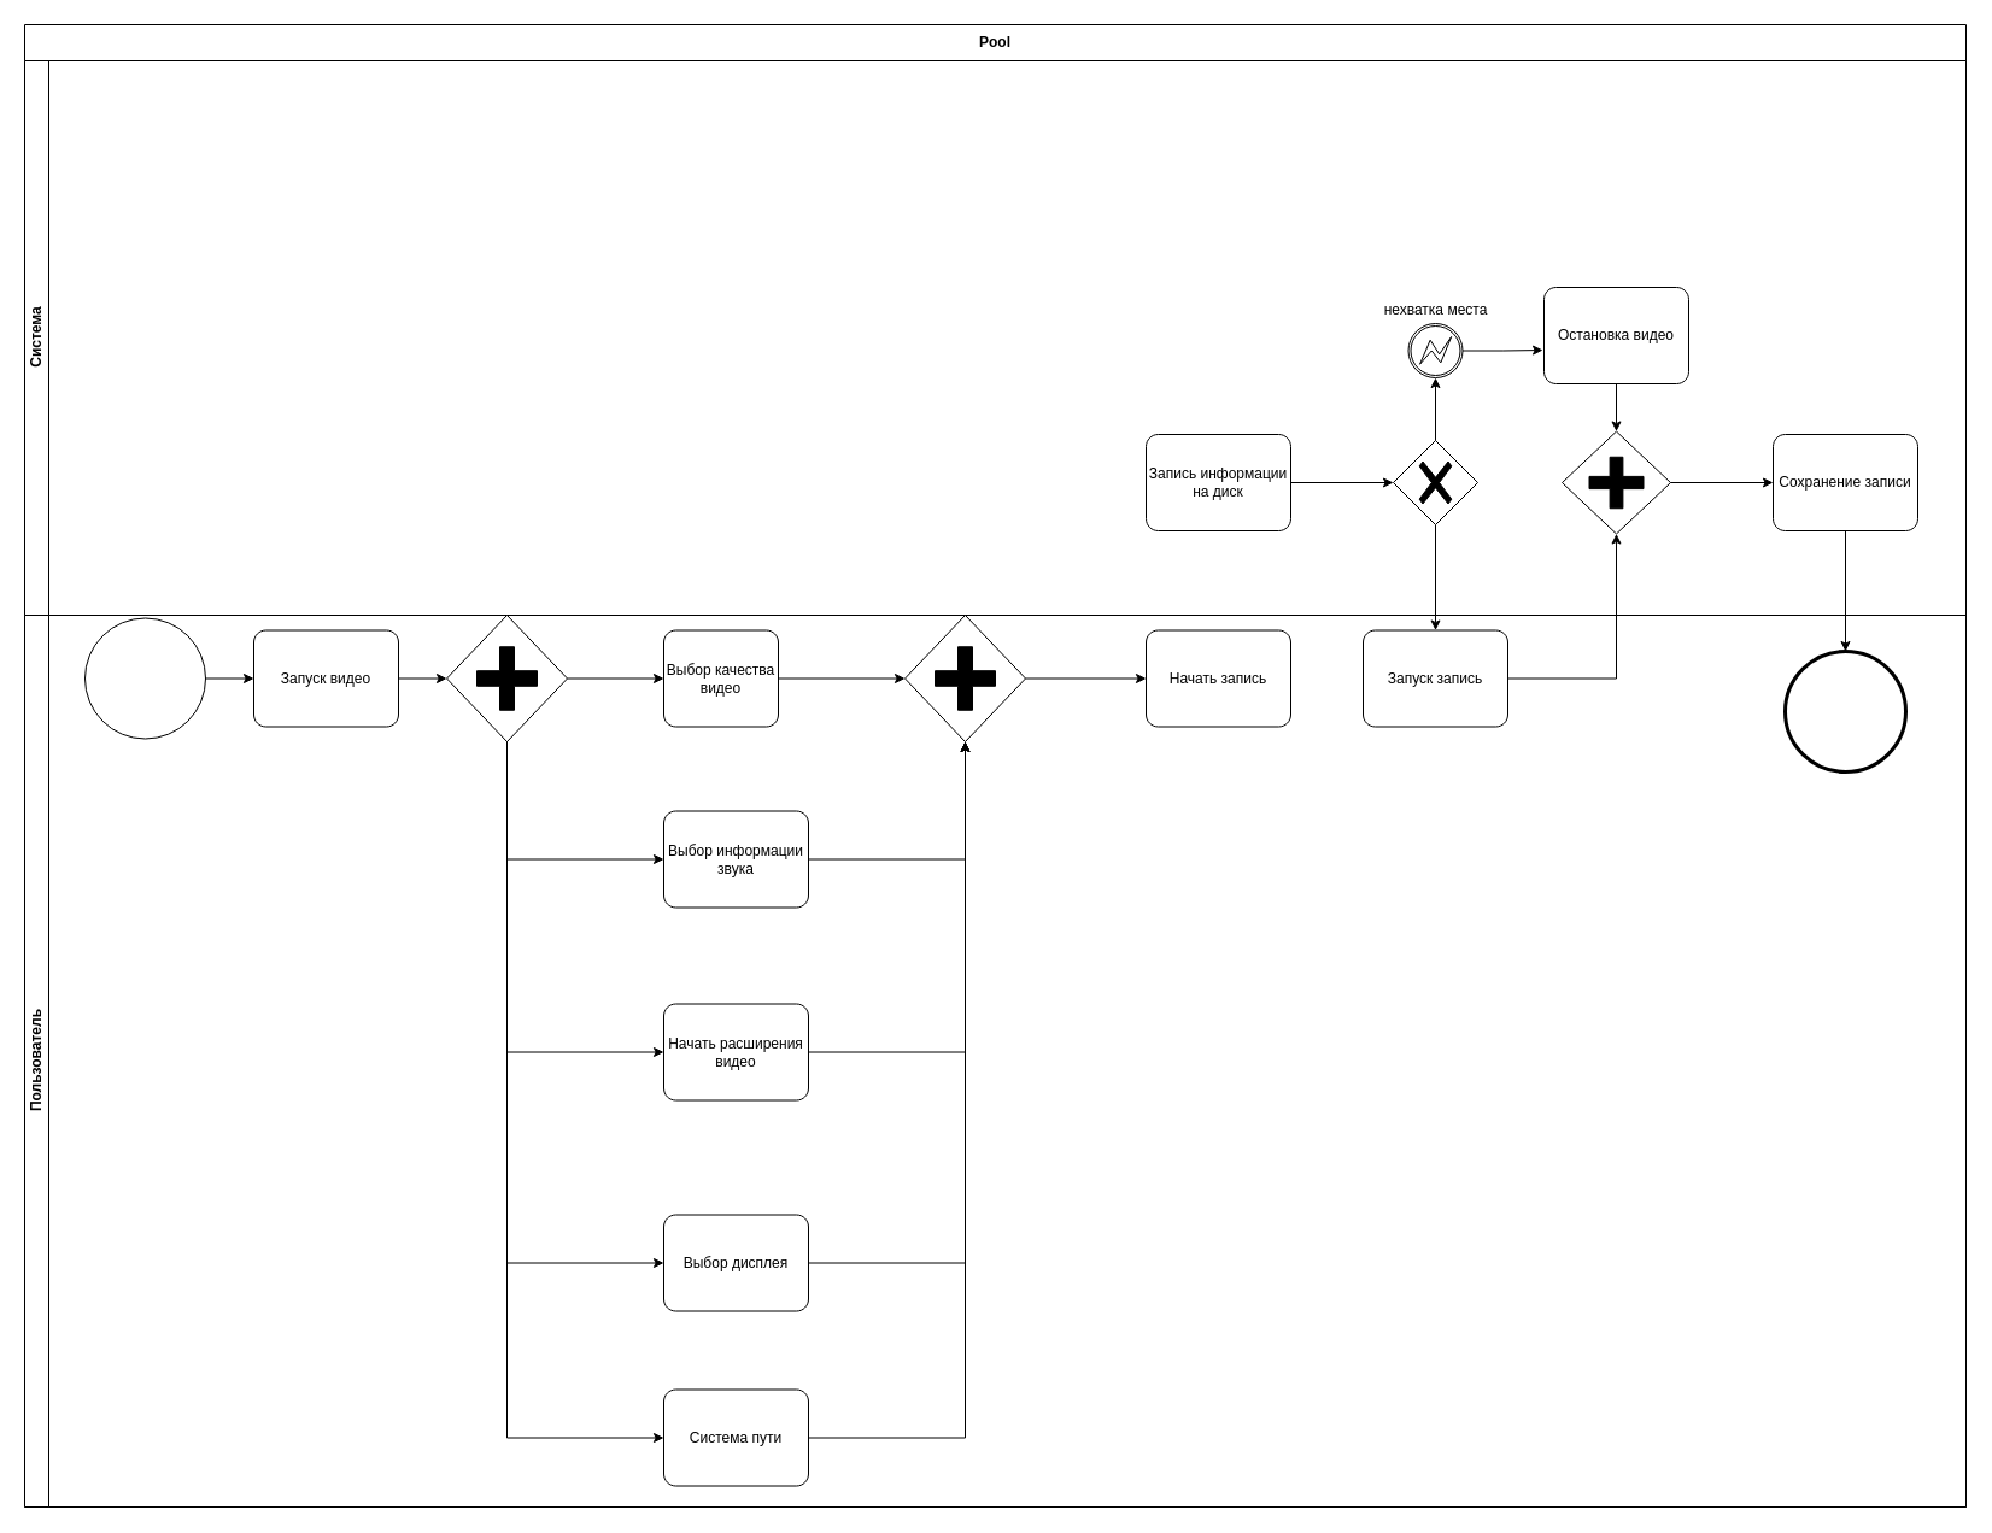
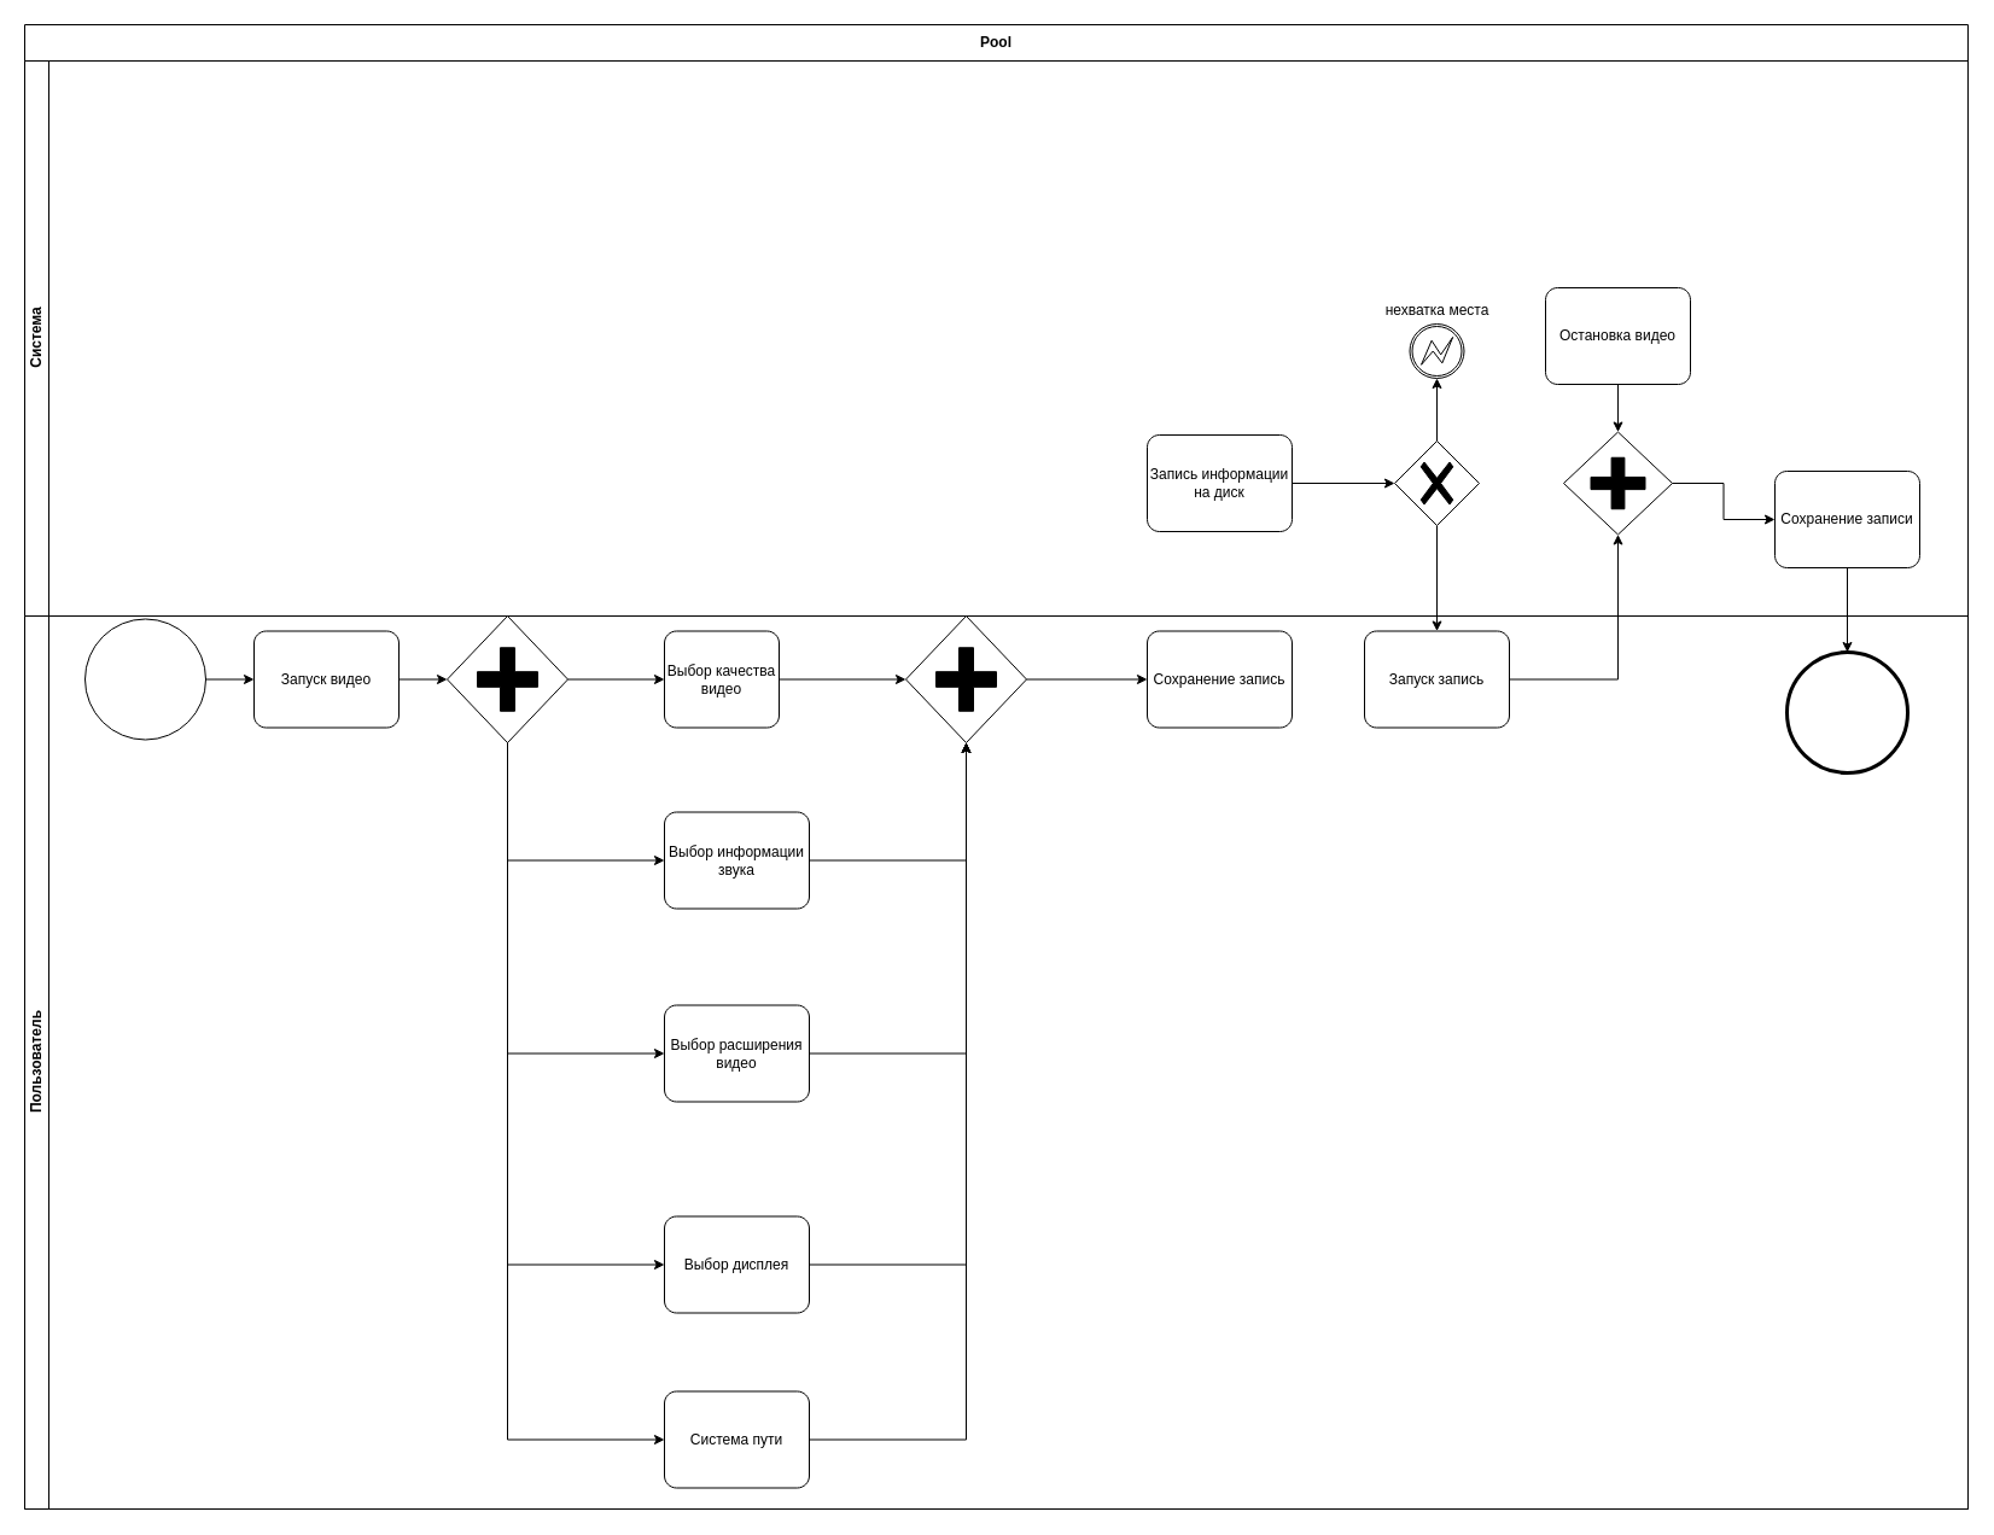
  <mxCell id="0" />
  <mxCell id="1" parent="0" />
  <mxCell id="2" value="Pool" style="swimlane;html=1;childLayout=stackLayout;resizeParent=1;resizeParentMax=0;horizontal=1;startSize=30;horizontalStack=0;whiteSpace=wrap;" parent="1" vertex="1"><mxGeometry x="20" y="20" width="1610" height="1230" as="geometry" /></mxCell>
  <mxCell id="3" style="edgeStyle=orthogonalEdgeStyle;rounded=0;orthogonalLoop=1;jettySize=auto;html=1;exitX=0.5;exitY=1;exitDx=0;exitDy=0;exitPerimeter=0;entryX=0.5;entryY=0;entryDx=0;entryDy=0;entryPerimeter=0;" parent="2" source="7" target="29" edge="1"><mxGeometry relative="1" as="geometry" /></mxCell>
  <mxCell id="4" value="Система" style="swimlane;html=1;startSize=20;horizontal=0;" parent="2" vertex="1"><mxGeometry y="30" width="1610" height="460" as="geometry" /></mxCell>
  <mxCell id="5" value="Запись информации&lt;br&gt;на диск" style="points=[[0.25,0,0],[0.5,0,0],[0.75,0,0],[1,0.25,0],[1,0.5,0],[1,0.75,0],[0.75,1,0],[0.5,1,0],[0.25,1,0],[0,0.75,0],[0,0.5,0],[0,0.25,0]];shape=mxgraph.bpmn.task;whiteSpace=wrap;rectStyle=rounded;size=10;html=1;container=1;expand=0;collapsible=0;taskMarker=abstract;" parent="4" vertex="1"><mxGeometry x="930" y="310" width="120" height="80" as="geometry" /></mxCell>
  <mxCell id="6" value="нехватка места" style="points=[[0.145,0.145,0],[0.5,0,0],[0.855,0.145,0],[1,0.5,0],[0.855,0.855,0],[0.5,1,0],[0.145,0.855,0],[0,0.5,0]];shape=mxgraph.bpmn.event;html=1;verticalLabelPosition=bottom;labelBackgroundColor=#ffffff;verticalAlign=top;align=center;perimeter=ellipsePerimeter;outlineConnect=0;aspect=fixed;outline=boundInt;symbol=error;spacingTop=-70;" parent="4" vertex="1"><mxGeometry x="1147.5" y="218" width="45" height="45" as="geometry" /></mxCell>
  <mxCell id="7" value="" style="points=[[0.25,0.25,0],[0.5,0,0],[0.75,0.25,0],[1,0.5,0],[0.75,0.75,0],[0.5,1,0],[0.25,0.75,0],[0,0.5,0]];shape=mxgraph.bpmn.gateway2;html=1;verticalLabelPosition=bottom;labelBackgroundColor=#ffffff;verticalAlign=top;align=center;perimeter=rhombusPerimeter;outlineConnect=0;outline=none;symbol=none;gwType=exclusive;" parent="4" vertex="1"><mxGeometry x="1135" y="315" width="70" height="70" as="geometry" /></mxCell>
  <mxCell id="8" style="edgeStyle=orthogonalEdgeStyle;rounded=0;orthogonalLoop=1;jettySize=auto;html=1;exitX=1;exitY=0.5;exitDx=0;exitDy=0;exitPerimeter=0;entryX=0;entryY=0.5;entryDx=0;entryDy=0;entryPerimeter=0;" parent="4" source="5" target="7" edge="1"><mxGeometry relative="1" as="geometry" /></mxCell>
  <mxCell id="9" style="edgeStyle=orthogonalEdgeStyle;rounded=0;orthogonalLoop=1;jettySize=auto;html=1;exitX=0.5;exitY=0;exitDx=0;exitDy=0;exitPerimeter=0;entryX=0.5;entryY=1;entryDx=0;entryDy=0;entryPerimeter=0;" parent="4" source="7" target="6" edge="1"><mxGeometry relative="1" as="geometry" /></mxCell>
  <mxCell id="10" value="Остановка видео" style="points=[[0.25,0,0],[0.5,0,0],[0.75,0,0],[1,0.25,0],[1,0.5,0],[1,0.75,0],[0.75,1,0],[0.5,1,0],[0.25,1,0],[0,0.75,0],[0,0.5,0],[0,0.25,0]];shape=mxgraph.bpmn.task;whiteSpace=wrap;rectStyle=rounded;size=10;html=1;container=1;expand=0;collapsible=0;taskMarker=abstract;" parent="4" vertex="1"><mxGeometry x="1260" y="188" width="120" height="80" as="geometry" /></mxCell>
- <mxCell id="11" value="Сохранение записи" style="points=[[0.25,0,0],[0.5,0,0],[0.75,0,0],[1,0.25,0],[1,0.5,0],[1,0.75,0],[0.75,1,0],[0.5,1,0],[0.25,1,0],[0,0.75,0],[0,0.5,0],[0,0.25,0]];shape=mxgraph.bpmn.task;whiteSpace=wrap;rectStyle=rounded;size=10;html=1;container=1;expand=0;collapsible=0;taskMarker=abstract;" parent="4" vertex="1"><mxGeometry x="1450" y="310" width="120" height="80" as="geometry" /></mxCell>
- <mxCell id="12" style="edgeStyle=orthogonalEdgeStyle;rounded=0;orthogonalLoop=1;jettySize=auto;html=1;exitX=1;exitY=0.5;exitDx=0;exitDy=0;exitPerimeter=0;entryX=-0.008;entryY=0.65;entryDx=0;entryDy=0;entryPerimeter=0;" parent="4" source="6" target="10" edge="1"><mxGeometry relative="1" as="geometry" /></mxCell>
+ <mxCell id="11" value="Сохранение записи" style="points=[[0.25,0,0],[0.5,0,0],[0.75,0,0],[1,0.25,0],[1,0.5,0],[1,0.75,0],[0.75,1,0],[0.5,1,0],[0.25,1,0],[0,0.75,0],[0,0.5,0],[0,0.25,0]];shape=mxgraph.bpmn.task;whiteSpace=wrap;rectStyle=rounded;size=10;html=1;container=1;expand=0;collapsible=0;taskMarker=abstract;" parent="4" vertex="1"><mxGeometry x="1450" y="340" width="120" height="80" as="geometry" /></mxCell>
  <mxCell id="13" value="" style="points=[[0.25,0.25,0],[0.5,0,0],[0.75,0.25,0],[1,0.5,0],[0.75,0.75,0],[0.5,1,0],[0.25,0.75,0],[0,0.5,0]];shape=mxgraph.bpmn.gateway2;html=1;verticalLabelPosition=bottom;labelBackgroundColor=#ffffff;verticalAlign=top;align=center;perimeter=rhombusPerimeter;outlineConnect=0;outline=none;symbol=none;gwType=parallel;" vertex="1" parent="4"><mxGeometry x="1275" y="307.5" width="90" height="85" as="geometry" /></mxCell>
  <mxCell id="14" style="edgeStyle=orthogonalEdgeStyle;rounded=0;orthogonalLoop=1;jettySize=auto;html=1;exitX=0.5;exitY=1;exitDx=0;exitDy=0;exitPerimeter=0;entryX=0.5;entryY=0;entryDx=0;entryDy=0;entryPerimeter=0;" edge="1" parent="4" source="10" target="13"><mxGeometry relative="1" as="geometry" /></mxCell>
  <mxCell id="15" style="edgeStyle=orthogonalEdgeStyle;rounded=0;orthogonalLoop=1;jettySize=auto;html=1;exitX=1;exitY=0.5;exitDx=0;exitDy=0;exitPerimeter=0;entryX=0;entryY=0.5;entryDx=0;entryDy=0;entryPerimeter=0;" edge="1" parent="4" source="13" target="11"><mxGeometry relative="1" as="geometry" /></mxCell>
  <mxCell id="16" value="Пользователь" style="swimlane;html=1;startSize=20;horizontal=0;" parent="2" vertex="1"><mxGeometry y="490" width="1610" height="740" as="geometry" /></mxCell>
  <mxCell id="17" value="" style="points=[[0.25,0.25,0],[0.5,0,0],[0.75,0.25,0],[1,0.5,0],[0.75,0.75,0],[0.5,1,0],[0.25,0.75,0],[0,0.5,0]];shape=mxgraph.bpmn.gateway2;html=1;verticalLabelPosition=bottom;labelBackgroundColor=#ffffff;verticalAlign=top;align=center;perimeter=rhombusPerimeter;outlineConnect=0;outline=none;symbol=none;gwType=parallel;" parent="16" vertex="1"><mxGeometry x="350" width="100" height="105" as="geometry" /></mxCell>
  <mxCell id="18" value="Выбор качества&lt;br&gt;видео" style="points=[[0.25,0,0],[0.5,0,0],[0.75,0,0],[1,0.25,0],[1,0.5,0],[1,0.75,0],[0.75,1,0],[0.5,1,0],[0.25,1,0],[0,0.75,0],[0,0.5,0],[0,0.25,0]];shape=mxgraph.bpmn.task;whiteSpace=wrap;rectStyle=rounded;size=10;html=1;container=1;expand=0;collapsible=0;taskMarker=abstract;" parent="16" vertex="1"><mxGeometry x="530" y="12.5" width="95" height="80" as="geometry" /></mxCell>
  <mxCell id="19" style="edgeStyle=orthogonalEdgeStyle;rounded=0;orthogonalLoop=1;jettySize=auto;html=1;exitX=1;exitY=0.5;exitDx=0;exitDy=0;exitPerimeter=0;entryX=0;entryY=0.5;entryDx=0;entryDy=0;entryPerimeter=0;" parent="16" source="17" target="18" edge="1"><mxGeometry relative="1" as="geometry" /></mxCell>
  <mxCell id="20" value="Выбор информации&lt;br&gt;звука" style="points=[[0.25,0,0],[0.5,0,0],[0.75,0,0],[1,0.25,0],[1,0.5,0],[1,0.75,0],[0.75,1,0],[0.5,1,0],[0.25,1,0],[0,0.75,0],[0,0.5,0],[0,0.25,0]];shape=mxgraph.bpmn.task;whiteSpace=wrap;rectStyle=rounded;size=10;html=1;container=1;expand=0;collapsible=0;taskMarker=abstract;" parent="16" vertex="1"><mxGeometry x="530" y="162.5" width="120" height="80" as="geometry" /></mxCell>
  <mxCell id="21" style="edgeStyle=orthogonalEdgeStyle;rounded=0;orthogonalLoop=1;jettySize=auto;html=1;exitX=0.5;exitY=1;exitDx=0;exitDy=0;exitPerimeter=0;entryX=0;entryY=0.5;entryDx=0;entryDy=0;entryPerimeter=0;" parent="16" source="17" target="20" edge="1"><mxGeometry relative="1" as="geometry" /></mxCell>
- <mxCell id="22" value="Начать расширения&lt;br&gt;видео" style="points=[[0.25,0,0],[0.5,0,0],[0.75,0,0],[1,0.25,0],[1,0.5,0],[1,0.75,0],[0.75,1,0],[0.5,1,0],[0.25,1,0],[0,0.75,0],[0,0.5,0],[0,0.25,0]];shape=mxgraph.bpmn.task;whiteSpace=wrap;rectStyle=rounded;size=10;html=1;container=1;expand=0;collapsible=0;taskMarker=abstract;" parent="16" vertex="1"><mxGeometry x="530" y="322.5" width="120" height="80" as="geometry" /></mxCell>
+ <mxCell id="22" value="Выбор расширения&lt;br&gt;видео" style="points=[[0.25,0,0],[0.5,0,0],[0.75,0,0],[1,0.25,0],[1,0.5,0],[1,0.75,0],[0.75,1,0],[0.5,1,0],[0.25,1,0],[0,0.75,0],[0,0.5,0],[0,0.25,0]];shape=mxgraph.bpmn.task;whiteSpace=wrap;rectStyle=rounded;size=10;html=1;container=1;expand=0;collapsible=0;taskMarker=abstract;" parent="16" vertex="1"><mxGeometry x="530" y="322.5" width="120" height="80" as="geometry" /></mxCell>
  <mxCell id="23" style="edgeStyle=orthogonalEdgeStyle;rounded=0;orthogonalLoop=1;jettySize=auto;html=1;exitX=0.5;exitY=1;exitDx=0;exitDy=0;exitPerimeter=0;entryX=0;entryY=0.5;entryDx=0;entryDy=0;entryPerimeter=0;" parent="16" source="17" target="22" edge="1"><mxGeometry relative="1" as="geometry" /></mxCell>
  <mxCell id="24" value="Выбор дисплея" style="points=[[0.25,0,0],[0.5,0,0],[0.75,0,0],[1,0.25,0],[1,0.5,0],[1,0.75,0],[0.75,1,0],[0.5,1,0],[0.25,1,0],[0,0.75,0],[0,0.5,0],[0,0.25,0]];shape=mxgraph.bpmn.task;whiteSpace=wrap;rectStyle=rounded;size=10;html=1;container=1;expand=0;collapsible=0;taskMarker=abstract;" parent="16" vertex="1"><mxGeometry x="530" y="497.5" width="120" height="80" as="geometry" /></mxCell>
  <mxCell id="25" style="edgeStyle=orthogonalEdgeStyle;rounded=0;orthogonalLoop=1;jettySize=auto;html=1;exitX=0.5;exitY=1;exitDx=0;exitDy=0;exitPerimeter=0;entryX=0;entryY=0.5;entryDx=0;entryDy=0;entryPerimeter=0;" parent="16" source="17" target="24" edge="1"><mxGeometry relative="1" as="geometry" /></mxCell>
  <mxCell id="26" value="" style="points=[[0.145,0.145,0],[0.5,0,0],[0.855,0.145,0],[1,0.5,0],[0.855,0.855,0],[0.5,1,0],[0.145,0.855,0],[0,0.5,0]];shape=mxgraph.bpmn.event;html=1;verticalLabelPosition=bottom;labelBackgroundColor=#ffffff;verticalAlign=top;align=center;perimeter=ellipsePerimeter;outlineConnect=0;aspect=fixed;outline=end;symbol=terminate2;" parent="16" vertex="1"><mxGeometry x="1460" y="30" width="100" height="100" as="geometry" /></mxCell>
  <mxCell id="27" value="" style="points=[[0.145,0.145,0],[0.5,0,0],[0.855,0.145,0],[1,0.5,0],[0.855,0.855,0],[0.5,1,0],[0.145,0.855,0],[0,0.5,0]];shape=mxgraph.bpmn.event;html=1;verticalLabelPosition=bottom;labelBackgroundColor=#ffffff;verticalAlign=top;align=center;perimeter=ellipsePerimeter;outlineConnect=0;aspect=fixed;outline=standard;symbol=general;" parent="16" vertex="1"><mxGeometry x="50" y="2.5" width="100" height="100" as="geometry" /></mxCell>
- <mxCell id="28" value="Начать запись" style="points=[[0.25,0,0],[0.5,0,0],[0.75,0,0],[1,0.25,0],[1,0.5,0],[1,0.75,0],[0.75,1,0],[0.5,1,0],[0.25,1,0],[0,0.75,0],[0,0.5,0],[0,0.25,0]];shape=mxgraph.bpmn.task;whiteSpace=wrap;rectStyle=rounded;size=10;html=1;container=1;expand=0;collapsible=0;taskMarker=abstract;" parent="16" vertex="1"><mxGeometry x="930" y="12.5" width="120" height="80" as="geometry" /></mxCell>
+ <mxCell id="28" value="Сохранение запись" style="points=[[0.25,0,0],[0.5,0,0],[0.75,0,0],[1,0.25,0],[1,0.5,0],[1,0.75,0],[0.75,1,0],[0.5,1,0],[0.25,1,0],[0,0.75,0],[0,0.5,0],[0,0.25,0]];shape=mxgraph.bpmn.task;whiteSpace=wrap;rectStyle=rounded;size=10;html=1;container=1;expand=0;collapsible=0;taskMarker=abstract;" parent="16" vertex="1"><mxGeometry x="930" y="12.5" width="120" height="80" as="geometry" /></mxCell>
  <mxCell id="29" value="Запуск запись" style="points=[[0.25,0,0],[0.5,0,0],[0.75,0,0],[1,0.25,0],[1,0.5,0],[1,0.75,0],[0.75,1,0],[0.5,1,0],[0.25,1,0],[0,0.75,0],[0,0.5,0],[0,0.25,0]];shape=mxgraph.bpmn.task;whiteSpace=wrap;rectStyle=rounded;size=10;html=1;container=1;expand=0;collapsible=0;taskMarker=abstract;" parent="16" vertex="1"><mxGeometry x="1110" y="12.5" width="120" height="80" as="geometry" /></mxCell>
  <mxCell id="30" value="Запуск видео" style="points=[[0.25,0,0],[0.5,0,0],[0.75,0,0],[1,0.25,0],[1,0.5,0],[1,0.75,0],[0.75,1,0],[0.5,1,0],[0.25,1,0],[0,0.75,0],[0,0.5,0],[0,0.25,0]];shape=mxgraph.bpmn.task;whiteSpace=wrap;rectStyle=rounded;size=10;html=1;container=1;expand=0;collapsible=0;taskMarker=abstract;" parent="16" vertex="1"><mxGeometry x="190" y="12.5" width="120" height="80" as="geometry" /></mxCell>
  <mxCell id="31" style="edgeStyle=orthogonalEdgeStyle;rounded=0;orthogonalLoop=1;jettySize=auto;html=1;exitX=1;exitY=0.5;exitDx=0;exitDy=0;exitPerimeter=0;entryX=0;entryY=0.5;entryDx=0;entryDy=0;entryPerimeter=0;" parent="16" source="27" target="30" edge="1"><mxGeometry relative="1" as="geometry" /></mxCell>
  <mxCell id="32" style="edgeStyle=orthogonalEdgeStyle;rounded=0;orthogonalLoop=1;jettySize=auto;html=1;exitX=1;exitY=0.5;exitDx=0;exitDy=0;exitPerimeter=0;entryX=0;entryY=0.5;entryDx=0;entryDy=0;entryPerimeter=0;" parent="16" source="30" target="17" edge="1"><mxGeometry relative="1" as="geometry" /></mxCell>
  <mxCell id="33" style="edgeStyle=orthogonalEdgeStyle;rounded=0;orthogonalLoop=1;jettySize=auto;html=1;exitX=0.5;exitY=1;exitDx=0;exitDy=0;exitPerimeter=0;entryX=0;entryY=0.5;entryDx=0;entryDy=0;entryPerimeter=0;" parent="16" source="17" target="40" edge="1"><mxGeometry relative="1" as="geometry" /></mxCell>
  <mxCell id="34" value="" style="points=[[0.25,0.25,0],[0.5,0,0],[0.75,0.25,0],[1,0.5,0],[0.75,0.75,0],[0.5,1,0],[0.25,0.75,0],[0,0.5,0]];shape=mxgraph.bpmn.gateway2;html=1;verticalLabelPosition=bottom;labelBackgroundColor=#ffffff;verticalAlign=top;align=center;perimeter=rhombusPerimeter;outlineConnect=0;outline=none;symbol=none;gwType=parallel;" parent="16" vertex="1"><mxGeometry x="730" width="100" height="105" as="geometry" /></mxCell>
  <mxCell id="35" style="edgeStyle=orthogonalEdgeStyle;rounded=0;orthogonalLoop=1;jettySize=auto;html=1;exitX=1;exitY=0.5;exitDx=0;exitDy=0;exitPerimeter=0;entryX=0;entryY=0.5;entryDx=0;entryDy=0;entryPerimeter=0;" parent="16" source="34" target="28" edge="1"><mxGeometry relative="1" as="geometry" /></mxCell>
  <mxCell id="36" style="edgeStyle=orthogonalEdgeStyle;rounded=0;orthogonalLoop=1;jettySize=auto;html=1;exitX=1;exitY=0.5;exitDx=0;exitDy=0;exitPerimeter=0;entryX=0.5;entryY=1;entryDx=0;entryDy=0;entryPerimeter=0;" parent="16" source="24" target="34" edge="1"><mxGeometry relative="1" as="geometry" /></mxCell>
  <mxCell id="37" style="edgeStyle=orthogonalEdgeStyle;rounded=0;orthogonalLoop=1;jettySize=auto;html=1;exitX=1;exitY=0.5;exitDx=0;exitDy=0;exitPerimeter=0;entryX=0.5;entryY=1;entryDx=0;entryDy=0;entryPerimeter=0;" parent="16" source="22" target="34" edge="1"><mxGeometry relative="1" as="geometry" /></mxCell>
  <mxCell id="38" style="edgeStyle=orthogonalEdgeStyle;rounded=0;orthogonalLoop=1;jettySize=auto;html=1;exitX=1;exitY=0.5;exitDx=0;exitDy=0;exitPerimeter=0;entryX=0.5;entryY=1;entryDx=0;entryDy=0;entryPerimeter=0;" parent="16" source="20" target="34" edge="1"><mxGeometry relative="1" as="geometry" /></mxCell>
  <mxCell id="39" style="edgeStyle=orthogonalEdgeStyle;rounded=0;orthogonalLoop=1;jettySize=auto;html=1;exitX=1;exitY=0.5;exitDx=0;exitDy=0;exitPerimeter=0;entryX=0;entryY=0.5;entryDx=0;entryDy=0;entryPerimeter=0;" parent="16" source="18" target="34" edge="1"><mxGeometry relative="1" as="geometry" /></mxCell>
  <mxCell id="40" value="Система пути" style="points=[[0.25,0,0],[0.5,0,0],[0.75,0,0],[1,0.25,0],[1,0.5,0],[1,0.75,0],[0.75,1,0],[0.5,1,0],[0.25,1,0],[0,0.75,0],[0,0.5,0],[0,0.25,0]];shape=mxgraph.bpmn.task;whiteSpace=wrap;rectStyle=rounded;size=10;html=1;container=1;expand=0;collapsible=0;taskMarker=abstract;" parent="16" vertex="1"><mxGeometry x="530" y="642.5" width="120" height="80" as="geometry" /></mxCell>
  <mxCell id="41" style="edgeStyle=orthogonalEdgeStyle;rounded=0;orthogonalLoop=1;jettySize=auto;html=1;exitX=1;exitY=0.5;exitDx=0;exitDy=0;exitPerimeter=0;" parent="16" source="40" target="34" edge="1"><mxGeometry relative="1" as="geometry" /></mxCell>
  <mxCell id="42" style="edgeStyle=orthogonalEdgeStyle;rounded=0;orthogonalLoop=1;jettySize=auto;html=1;exitX=1;exitY=0.5;exitDx=0;exitDy=0;exitPerimeter=0;entryX=0.5;entryY=1;entryDx=0;entryDy=0;entryPerimeter=0;" edge="1" parent="2" source="29" target="13"><mxGeometry relative="1" as="geometry" /></mxCell>
  <mxCell id="43" style="edgeStyle=orthogonalEdgeStyle;rounded=0;orthogonalLoop=1;jettySize=auto;html=1;exitX=0.5;exitY=1;exitDx=0;exitDy=0;exitPerimeter=0;entryX=0.5;entryY=0;entryDx=0;entryDy=0;entryPerimeter=0;" edge="1" parent="2" source="11" target="26"><mxGeometry relative="1" as="geometry" /></mxCell>
